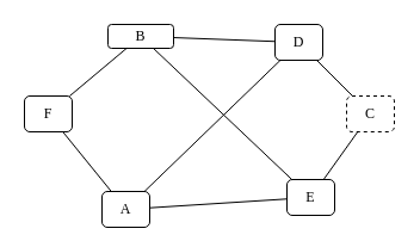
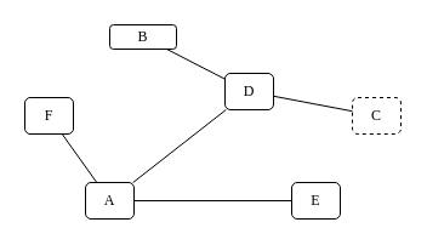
  <mxCell id="0" />
  <mxCell id="1" parent="0" />
- <mxCell id="2" value="D" style="rounded=1;html=1;fontFamily=Alegreya;fontSource=https%3A%2F%2Ffonts.googleapis.com%2Fcss%3Ffamily%3DAlegreya;whiteSpace=wrap;" parent="1" vertex="1"><mxGeometry x="230" y="20" width="40" height="30" as="geometry" /></mxCell>
- <mxCell id="3" value="A" style="rounded=1;html=1;fontFamily=Alegreya;fontSource=https%3A%2F%2Ffonts.googleapis.com%2Fcss%3Ffamily%3DAlegreya;whiteSpace=wrap;" parent="1" vertex="1"><mxGeometry x="85" y="160" width="40" height="30" as="geometry" /></mxCell>
+ <mxCell id="2" value="D" style="rounded=1;html=1;fontFamily=Alegreya;fontSource=https%3A%2F%2Ffonts.googleapis.com%2Fcss%3Ffamily%3DAlegreya;whiteSpace=wrap;" parent="1" vertex="1"><mxGeometry x="185" y="60" width="40" height="30" as="geometry" /></mxCell>
+ <mxCell id="3" value="A" style="rounded=1;html=1;fontFamily=Alegreya;fontSource=https%3A%2F%2Ffonts.googleapis.com%2Fcss%3Ffamily%3DAlegreya;whiteSpace=wrap;" parent="1" vertex="1"><mxGeometry x="70" y="150" width="40" height="30" as="geometry" /></mxCell>
  <mxCell id="4" value="E" style="rounded=1;html=1;fontFamily=Alegreya;fontSource=https%3A%2F%2Ffonts.googleapis.com%2Fcss%3Ffamily%3DAlegreya;whiteSpace=wrap;" parent="1" vertex="1"><mxGeometry x="240" y="150" width="40" height="30" as="geometry" /></mxCell>
- <mxCell id="5" value="" style="endArrow=none;html=1;" edge="1" parent="1" source="4" target="6"><mxGeometry width="50" height="50" relative="1" as="geometry"><mxPoint x="230" y="380" as="sourcePoint" /><mxPoint x="280" y="330" as="targetPoint" /></mxGeometry></mxCell>
  <mxCell id="6" value="B" style="rounded=1;html=1;fontFamily=Alegreya;fontSource=https%3A%2F%2Ffonts.googleapis.com%2Fcss%3Ffamily%3DAlegreya;whiteSpace=wrap;" vertex="1" parent="1"><mxGeometry x="90" y="20" width="55" height="20" as="geometry" /></mxCell>
  <mxCell id="7" value="C" style="rounded=1;html=1;fontFamily=Alegreya;fontSource=https%3A%2F%2Ffonts.googleapis.com%2Fcss%3Ffamily%3DAlegreya;whiteSpace=wrap;dashed=1;" vertex="1" parent="1"><mxGeometry x="290" y="80" width="40" height="30" as="geometry" /></mxCell>
  <mxCell id="8" value="F" style="rounded=1;html=1;fontFamily=Alegreya;fontSource=https%3A%2F%2Ffonts.googleapis.com%2Fcss%3Ffamily%3DAlegreya;whiteSpace=wrap;" vertex="1" parent="1"><mxGeometry x="20" y="80" width="40" height="30" as="geometry" /></mxCell>
  <mxCell id="9" value="" style="endArrow=none;html=1;" edge="1" parent="1" source="3" target="2"><mxGeometry width="50" height="50" relative="1" as="geometry"><mxPoint x="242.5" y="150" as="sourcePoint" /><mxPoint x="137.5" y="60" as="targetPoint" /></mxGeometry></mxCell>
  <mxCell id="10" value="" style="endArrow=none;html=1;" edge="1" parent="1" source="2" target="6"><mxGeometry width="50" height="50" relative="1" as="geometry"><mxPoint x="252.5" y="160" as="sourcePoint" /><mxPoint x="147.5" y="70" as="targetPoint" /></mxGeometry></mxCell>
- <mxCell id="11" value="" style="endArrow=none;html=1;" edge="1" parent="1" source="7" target="4"><mxGeometry width="50" height="50" relative="1" as="geometry"><mxPoint x="262.5" y="170" as="sourcePoint" /><mxPoint x="157.5" y="80" as="targetPoint" /></mxGeometry></mxCell>
  <mxCell id="12" value="" style="endArrow=none;html=1;" edge="1" parent="1" source="7" target="2"><mxGeometry width="50" height="50" relative="1" as="geometry"><mxPoint x="272.5" y="180" as="sourcePoint" /><mxPoint x="167.5" y="90" as="targetPoint" /></mxGeometry></mxCell>
  <mxCell id="13" value="" style="endArrow=none;html=1;" edge="1" parent="1" source="4" target="3"><mxGeometry width="50" height="50" relative="1" as="geometry"><mxPoint x="282.5" y="190" as="sourcePoint" /><mxPoint x="177.5" y="100" as="targetPoint" /></mxGeometry></mxCell>
  <mxCell id="14" value="" style="endArrow=none;html=1;" edge="1" parent="1" source="3" target="8"><mxGeometry width="50" height="50" relative="1" as="geometry"><mxPoint x="292.5" y="200" as="sourcePoint" /><mxPoint x="187.5" y="110" as="targetPoint" /></mxGeometry></mxCell>
- <mxCell id="15" value="" style="endArrow=none;html=1;" edge="1" parent="1" source="8" target="6"><mxGeometry width="50" height="50" relative="1" as="geometry"><mxPoint x="302.5" y="210" as="sourcePoint" /><mxPoint x="197.5" y="120" as="targetPoint" /></mxGeometry></mxCell>
